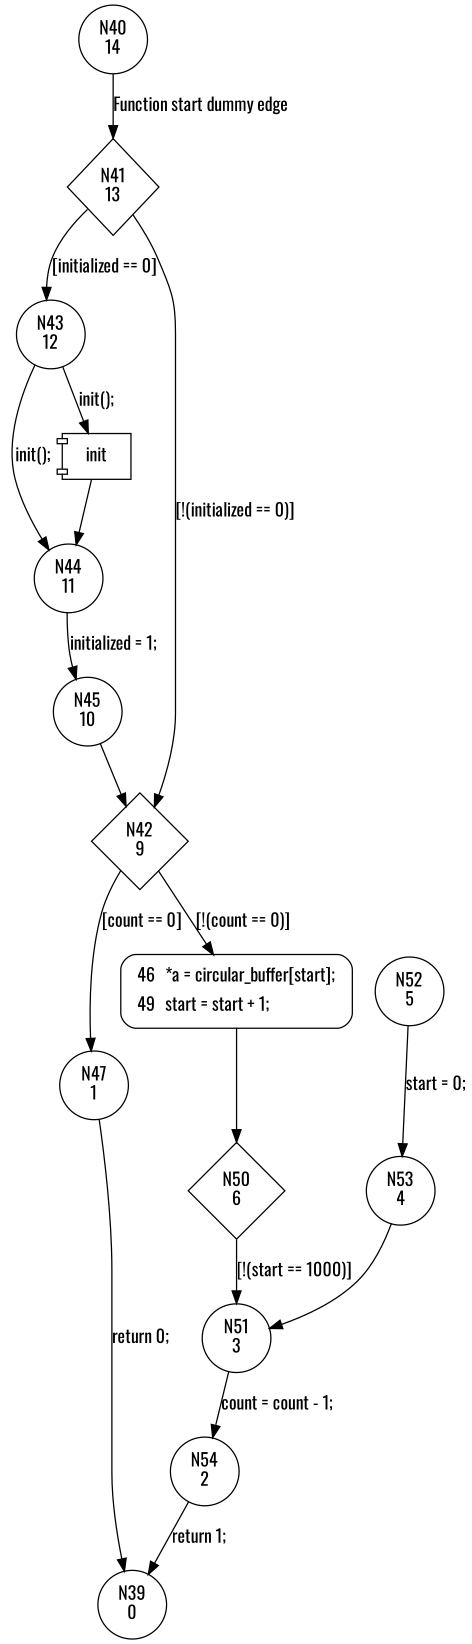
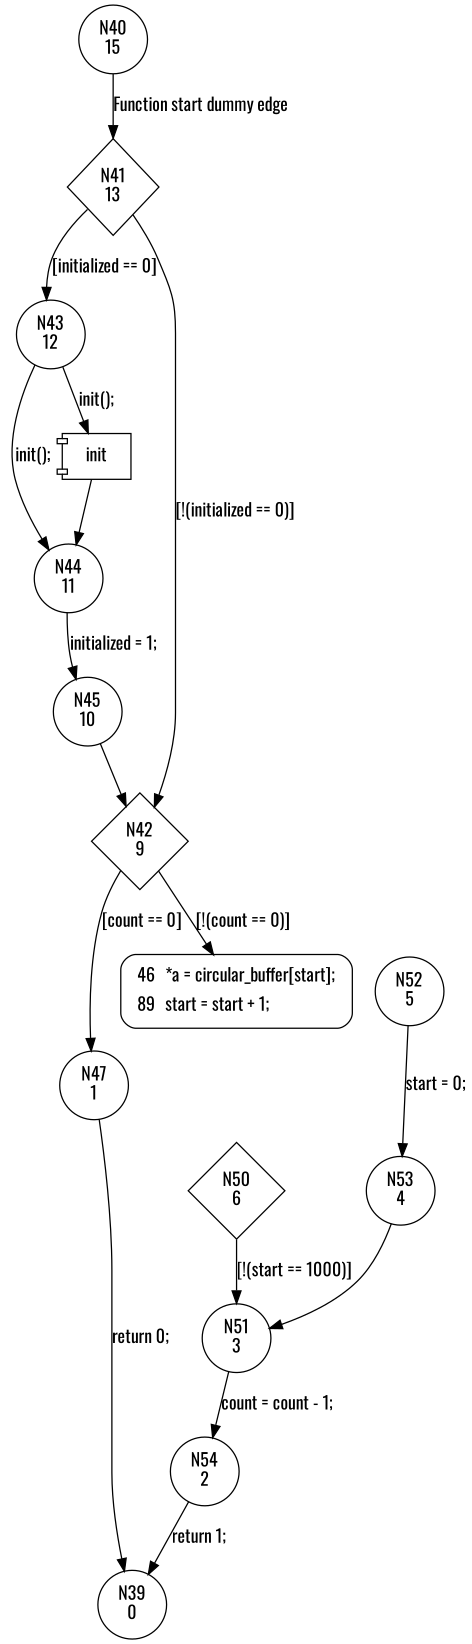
  digraph {
    fontname=Oswald
    node [fontname=Oswald shape=circle]
    edge [fontname=Oswald]
-   n1 [label="N40\n14"]
+   n1 [label="N40\n15"]
    n2 [label="N41\n13" shape=diamond]
    n3 [label="N43\n12"]
    n4 [label="N42\n9" shape=diamond]
    n5 [label="N44\n11"]
    n6 [label=init shape=component]
    n7 [label="N47\n1"]
-   n8 [fillcolor=white label=<<table border="0" cellborder="0" cellpadding="3" bgcolor="white"><tr><td align="right">46</td><td align="left">*a = circular_buffer[start];</td></tr><tr><td align="right">49</td><td align="left">start = start + 1;</td></tr></table>> penwidth=1 shape=Mrecord style="filled,bold"]
+   n8 [fillcolor=white label=<<table border="0" cellborder="0" cellpadding="3" bgcolor="white"><tr><td align="right">46</td><td align="left">*a = circular_buffer[start];</td></tr><tr><td align="right">89</td><td align="left">start = start + 1;</td></tr></table>> penwidth=1 shape=Mrecord style="filled,bold"]
    n9 [label="N45\n10"]
    n10 [label="N39\n0"]
    n11 [label="N50\n6" shape=diamond]
    n12 [label="N51\n3"]
    n13 [label="N52\n5"]
    n14 [label="N53\n4"]
    n15 [label="N54\n2"]
    n1 -> n2 [label="Function start dummy edge"]
    n2 -> n3 [label="[initialized == 0]"]
    n2 -> n4 [label="[!(initialized == 0)]"]
    n3 -> n5 [label="init();"]
    n3 -> n6 [label="init();"]
    n4 -> n7 [label="[count == 0]"]
    n4 -> n8 [label="[!(count == 0)]"]
    n5 -> n9 [label="initialized = 1;"]
    n6 -> n5
    n7 -> n10 [label="return 0;"]
-   n8 -> n11
    n9 -> n4
    n11 -> n12 [label="[!(start == 1000)]"]
    n12 -> n15 [label="count = count - 1;"]
    n13 -> n14 [label="start = 0;"]
    n14 -> n12
    n15 -> n10 [label="return 1;"]
  }
